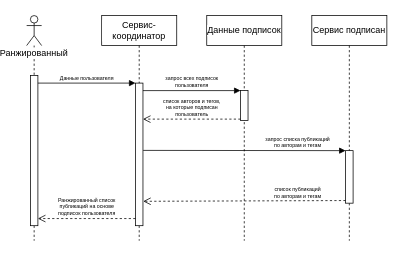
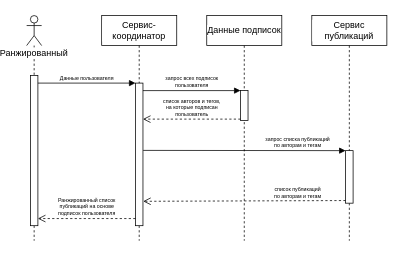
  <mxCell id="0" />
  <mxCell id="1" parent="0" />
  <mxCell id="2" value="&lt;div&gt;&lt;span style=&quot;background-color: rgb(255 , 255 , 255)&quot;&gt;Ранжированный&lt;/span&gt;&lt;/div&gt;" style="shape=umlLifeline;participant=umlActor;perimeter=lifelinePerimeter;whiteSpace=wrap;html=1;container=1;collapsible=0;recursiveResize=0;verticalAlign=top;spacingTop=36;outlineConnect=0;strokeColor=default;strokeWidth=1;" vertex="1" parent="1"><mxGeometry x="20" y="20" width="20" height="300" as="geometry" /></mxCell>
  <mxCell id="3" value="" style="html=1;points=[];perimeter=orthogonalPerimeter;labelBackgroundColor=#FFFFFF;strokeColor=default;strokeWidth=1;" vertex="1" parent="2"><mxGeometry x="5" y="80" width="10" height="200" as="geometry" /></mxCell>
  <mxCell id="4" value="Сервис-координатор" style="shape=umlLifeline;perimeter=lifelinePerimeter;whiteSpace=wrap;html=1;container=1;collapsible=0;recursiveResize=0;outlineConnect=0;labelBackgroundColor=#FFFFFF;strokeColor=default;strokeWidth=1;" vertex="1" parent="1"><mxGeometry x="120" y="20" width="100" height="300" as="geometry" /></mxCell>
  <mxCell id="5" value="" style="html=1;points=[];perimeter=orthogonalPerimeter;labelBackgroundColor=#FFFFFF;strokeColor=default;strokeWidth=1;" vertex="1" parent="4"><mxGeometry x="45" y="90" width="10" height="190" as="geometry" /></mxCell>
  <mxCell id="6" value="Данные подписок" style="shape=umlLifeline;perimeter=lifelinePerimeter;whiteSpace=wrap;html=1;container=1;collapsible=0;recursiveResize=0;outlineConnect=0;labelBackgroundColor=#FFFFFF;strokeColor=default;strokeWidth=1;" vertex="1" parent="1"><mxGeometry x="260" y="20" width="100" height="300" as="geometry" /></mxCell>
  <mxCell id="7" value="" style="html=1;points=[];perimeter=orthogonalPerimeter;labelBackgroundColor=#FFFFFF;strokeColor=default;strokeWidth=1;" vertex="1" parent="6"><mxGeometry x="45" y="100" width="10" height="40" as="geometry" /></mxCell>
- <mxCell id="8" value="Сервис подписан" style="shape=umlLifeline;perimeter=lifelinePerimeter;whiteSpace=wrap;html=1;container=1;collapsible=0;recursiveResize=0;outlineConnect=0;labelBackgroundColor=#FFFFFF;strokeColor=default;strokeWidth=1;" vertex="1" parent="1"><mxGeometry x="400" y="20" width="100" height="300" as="geometry" /></mxCell>
+ <mxCell id="8" value="Сервис публикаций" style="shape=umlLifeline;perimeter=lifelinePerimeter;whiteSpace=wrap;html=1;container=1;collapsible=0;recursiveResize=0;outlineConnect=0;labelBackgroundColor=#FFFFFF;strokeColor=default;strokeWidth=1;" vertex="1" parent="1"><mxGeometry x="400" y="20" width="100" height="300" as="geometry" /></mxCell>
  <mxCell id="9" value="" style="html=1;points=[];perimeter=orthogonalPerimeter;labelBackgroundColor=#FFFFFF;strokeColor=default;strokeWidth=1;" vertex="1" parent="8"><mxGeometry x="45" y="180" width="10" height="70" as="geometry" /></mxCell>
  <mxCell id="10" value="&lt;div style=&quot;font-size: 7px;&quot;&gt;Ранжированный список&lt;/div&gt;&lt;div style=&quot;font-size: 7px;&quot;&gt;публикаций на основе&lt;/div&gt;&lt;div style=&quot;font-size: 7px;&quot;&gt;подписок пользователя&lt;/div&gt;" style="html=1;verticalAlign=bottom;endArrow=open;dashed=1;endSize=8;exitX=0;exitY=0.95;rounded=0;fontSize=7;" edge="1" source="5" parent="1" target="3"><mxGeometry relative="1" as="geometry"><mxPoint x="50" y="196" as="targetPoint" /></mxGeometry></mxCell>
  <mxCell id="11" value="Данные пользователя" style="html=1;verticalAlign=bottom;endArrow=block;entryX=0;entryY=0;rounded=0;fontSize=7;" edge="1" target="5" parent="1" source="3"><mxGeometry relative="1" as="geometry"><mxPoint x="50" y="120" as="sourcePoint" /></mxGeometry></mxCell>
  <mxCell id="12" value="&lt;div style=&quot;font-size: 7px;&quot;&gt;&lt;font style=&quot;font-size: 7px;&quot;&gt;запрос всех подписок&lt;/font&gt;&lt;/div&gt;&lt;div style=&quot;font-size: 7px;&quot;&gt;&lt;font style=&quot;font-size: 7px;&quot;&gt;пользователя&lt;/font&gt;&lt;/div&gt;" style="html=1;verticalAlign=bottom;endArrow=block;entryX=0;entryY=0;rounded=0;fontSize=7;" edge="1" target="7" parent="1" source="5"><mxGeometry relative="1" as="geometry"><mxPoint x="235" y="120" as="sourcePoint" /></mxGeometry></mxCell>
  <mxCell id="13" value="&lt;div style=&quot;font-size: 7px&quot;&gt;список авторов и тегов,&lt;/div&gt;&lt;div style=&quot;font-size: 7px&quot;&gt;на которые подписан&lt;/div&gt;&lt;div style=&quot;font-size: 7px&quot;&gt;пользователь&lt;/div&gt;" style="html=1;verticalAlign=bottom;endArrow=open;dashed=1;endSize=8;exitX=0;exitY=0.95;rounded=0;fontSize=7;" edge="1" source="7" parent="1" target="5"><mxGeometry relative="1" as="geometry"><mxPoint x="235" y="196" as="targetPoint" /></mxGeometry></mxCell>
  <mxCell id="14" value="&lt;div&gt;запрос списка публикаций&lt;/div&gt;&lt;div&gt;по авторам и тегам&lt;/div&gt;" style="html=1;verticalAlign=bottom;endArrow=block;entryX=0;entryY=0;rounded=0;fontSize=7;exitX=1.027;exitY=0.472;exitDx=0;exitDy=0;exitPerimeter=0;" edge="1" target="9" parent="1" source="5"><mxGeometry x="0.527" relative="1" as="geometry"><mxPoint x="310" y="200" as="sourcePoint" /><mxPoint as="offset" /></mxGeometry></mxCell>
  <mxCell id="15" value="&lt;div style=&quot;font-size: 7px;&quot;&gt;список публикаций&lt;/div&gt;&lt;div style=&quot;font-size: 7px;&quot;&gt;по авторам и тегам&lt;br style=&quot;font-size: 7px;&quot;&gt;&lt;/div&gt;" style="html=1;verticalAlign=bottom;endArrow=open;dashed=1;endSize=8;exitX=0;exitY=0.95;rounded=0;fontSize=7;entryX=1.027;entryY=0.829;entryDx=0;entryDy=0;entryPerimeter=0;" edge="1" source="9" parent="1" target="5"><mxGeometry x="-0.527" relative="1" as="geometry"><mxPoint x="310" y="267" as="targetPoint" /><mxPoint as="offset" /></mxGeometry></mxCell>
